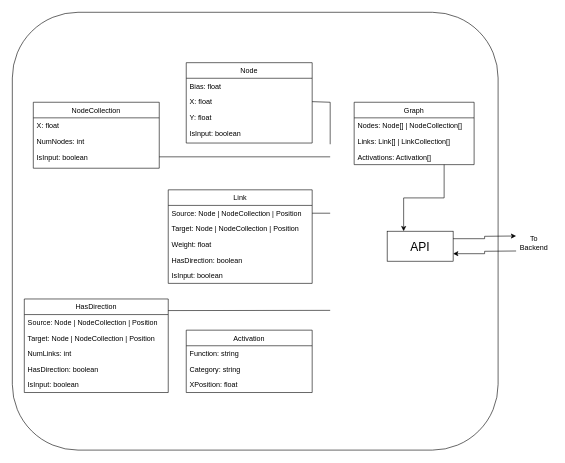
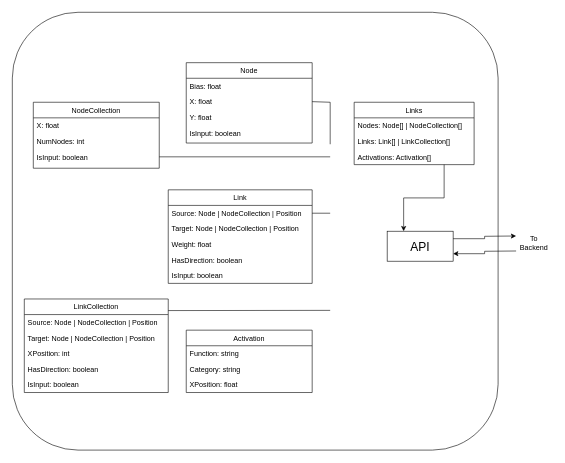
  <mxCell id="0" />
  <mxCell id="1" parent="0" />
  <mxCell id="2" value="" style="rounded=1;whiteSpace=wrap;html=1;" parent="1" vertex="1"><mxGeometry y="20" width="810" height="730" as="geometry" x="20" /></mxCell>
  <mxCell id="3" style="edgeStyle=orthogonalEdgeStyle;rounded=0;orthogonalLoop=1;jettySize=auto;html=1;exitX=0.75;exitY=1;exitDx=0;exitDy=0;entryX=0.25;entryY=0;entryDx=0;entryDy=0;" parent="1" source="4" target="8" edge="1"><mxGeometry relative="1" as="geometry" /></mxCell>
- <mxCell id="4" value="Graph" style="swimlane;fontStyle=0;align=center;verticalAlign=top;childLayout=stackLayout;horizontal=1;startSize=26;horizontalStack=0;resizeParent=1;resizeLast=0;collapsible=1;marginBottom=0;rounded=0;shadow=0;strokeWidth=1;" parent="1" vertex="1"><mxGeometry x="590" y="170" width="200" height="104" as="geometry"><mxRectangle x="130" y="380" width="160" height="26" as="alternateBounds" /></mxGeometry></mxCell>
+ <mxCell id="4" value="Links" style="swimlane;fontStyle=0;align=center;verticalAlign=top;childLayout=stackLayout;horizontal=1;startSize=26;horizontalStack=0;resizeParent=1;resizeLast=0;collapsible=1;marginBottom=0;rounded=0;shadow=0;strokeWidth=1;" parent="1" vertex="1"><mxGeometry x="590" y="170" width="200" height="104" as="geometry"><mxRectangle x="130" y="380" width="160" height="26" as="alternateBounds" /></mxGeometry></mxCell>
  <mxCell id="5" value="Nodes: Node[] | NodeCollection[]" style="text;align=left;verticalAlign=top;spacingLeft=4;spacingRight=4;overflow=hidden;rotatable=0;points=[[0,0.5],[1,0.5]];portConstraint=eastwest;" parent="4" vertex="1"><mxGeometry y="26" width="200" height="26" as="geometry" /></mxCell>
  <mxCell id="6" value="Links: Link[] | LinkCollection[]" style="text;align=left;verticalAlign=top;spacingLeft=4;spacingRight=4;overflow=hidden;rotatable=0;points=[[0,0.5],[1,0.5]];portConstraint=eastwest;rounded=0;shadow=0;html=0;" parent="4" vertex="1"><mxGeometry y="52" width="200" height="26" as="geometry" /></mxCell>
  <mxCell id="7" value="Activations: Activation[]" style="text;align=left;verticalAlign=top;spacingLeft=4;spacingRight=4;overflow=hidden;rotatable=0;points=[[0,0.5],[1,0.5]];portConstraint=eastwest;rounded=0;shadow=0;html=0;" parent="4" vertex="1"><mxGeometry y="78" width="200" height="26" as="geometry" /></mxCell>
  <mxCell id="8" value="&lt;font style=&quot;font-size: 20px;&quot;&gt;API&lt;/font&gt;" style="rounded=0;whiteSpace=wrap;html=1;" parent="1" vertex="1"><mxGeometry x="645" y="385" width="110" height="50" as="geometry" /></mxCell>
  <mxCell id="9" value="Activation" style="swimlane;fontStyle=0;align=center;verticalAlign=top;childLayout=stackLayout;horizontal=1;startSize=26;horizontalStack=0;resizeParent=1;resizeLast=0;collapsible=1;marginBottom=0;rounded=0;shadow=0;strokeWidth=1;" parent="1" vertex="1"><mxGeometry x="310" y="550" width="210" height="104" as="geometry"><mxRectangle x="130" y="380" width="160" height="26" as="alternateBounds" /></mxGeometry></mxCell>
  <mxCell id="10" value="Function: string" style="text;align=left;verticalAlign=top;spacingLeft=4;spacingRight=4;overflow=hidden;rotatable=0;points=[[0,0.5],[1,0.5]];portConstraint=eastwest;" parent="9" vertex="1"><mxGeometry y="26" width="210" height="26" as="geometry" /></mxCell>
  <mxCell id="11" value="Category: string" style="text;align=left;verticalAlign=top;spacingLeft=4;spacingRight=4;overflow=hidden;rotatable=0;points=[[0,0.5],[1,0.5]];portConstraint=eastwest;rounded=0;shadow=0;html=0;" parent="9" vertex="1"><mxGeometry y="52" width="210" height="26" as="geometry" /></mxCell>
  <mxCell id="12" value="XPosition: float" style="text;align=left;verticalAlign=top;spacingLeft=4;spacingRight=4;overflow=hidden;rotatable=0;points=[[0,0.5],[1,0.5]];portConstraint=eastwest;rounded=0;shadow=0;html=0;" parent="9" vertex="1"><mxGeometry y="78" width="210" height="26" as="geometry" /></mxCell>
  <mxCell id="13" value="Link" style="swimlane;fontStyle=0;align=center;verticalAlign=top;childLayout=stackLayout;horizontal=1;startSize=26;horizontalStack=0;resizeParent=1;resizeLast=0;collapsible=1;marginBottom=0;rounded=0;shadow=0;strokeWidth=1;" parent="1" vertex="1"><mxGeometry x="280" y="316" width="240" height="156" as="geometry"><mxRectangle x="130" y="380" width="160" height="26" as="alternateBounds" /></mxGeometry></mxCell>
  <mxCell id="14" value="Source: Node | NodeCollection | Position" style="text;align=left;verticalAlign=top;spacingLeft=4;spacingRight=4;overflow=hidden;rotatable=0;points=[[0,0.5],[1,0.5]];portConstraint=eastwest;" parent="13" vertex="1"><mxGeometry y="26" width="240" height="26" as="geometry" /></mxCell>
  <mxCell id="15" value="Target: Node | NodeCollection | Position" style="text;align=left;verticalAlign=top;spacingLeft=4;spacingRight=4;overflow=hidden;rotatable=0;points=[[0,0.5],[1,0.5]];portConstraint=eastwest;rounded=0;shadow=0;html=0;" parent="13" vertex="1"><mxGeometry y="52" width="240" height="26" as="geometry" /></mxCell>
  <mxCell id="16" value="Weight: float" style="text;align=left;verticalAlign=top;spacingLeft=4;spacingRight=4;overflow=hidden;rotatable=0;points=[[0,0.5],[1,0.5]];portConstraint=eastwest;rounded=0;shadow=0;html=0;" parent="13" vertex="1"><mxGeometry y="78" width="240" height="26" as="geometry" /></mxCell>
  <mxCell id="17" value="HasDirection: boolean" style="text;align=left;verticalAlign=top;spacingLeft=4;spacingRight=4;overflow=hidden;rotatable=0;points=[[0,0.5],[1,0.5]];portConstraint=eastwest;rounded=0;shadow=0;html=0;" parent="13" vertex="1"><mxGeometry y="104" width="240" height="26" as="geometry" /></mxCell>
  <mxCell id="18" value="IsInput: boolean" style="text;align=left;verticalAlign=top;spacingLeft=4;spacingRight=4;overflow=hidden;rotatable=0;points=[[0,0.5],[1,0.5]];portConstraint=eastwest;rounded=0;shadow=0;html=0;" parent="13" vertex="1"><mxGeometry y="130" width="240" height="26" as="geometry" /></mxCell>
  <mxCell id="19" value="Node" style="swimlane;fontStyle=0;align=center;verticalAlign=top;childLayout=stackLayout;horizontal=1;startSize=26;horizontalStack=0;resizeParent=1;resizeLast=0;collapsible=1;marginBottom=0;rounded=0;shadow=0;strokeWidth=1;" parent="1" vertex="1"><mxGeometry x="310" y="104" width="210" height="134" as="geometry"><mxRectangle x="130" y="380" width="160" height="26" as="alternateBounds" /></mxGeometry></mxCell>
  <mxCell id="20" value="Bias: float" style="text;align=left;verticalAlign=top;spacingLeft=4;spacingRight=4;overflow=hidden;rotatable=0;points=[[0,0.5],[1,0.5]];portConstraint=eastwest;" parent="19" vertex="1"><mxGeometry y="26" width="210" height="26" as="geometry" /></mxCell>
  <mxCell id="21" value="X: float" style="text;align=left;verticalAlign=top;spacingLeft=4;spacingRight=4;overflow=hidden;rotatable=0;points=[[0,0.5],[1,0.5]];portConstraint=eastwest;rounded=0;shadow=0;html=0;" parent="19" vertex="1"><mxGeometry y="52" width="210" height="26" as="geometry" /></mxCell>
  <mxCell id="22" value="Y: float" style="text;align=left;verticalAlign=top;spacingLeft=4;spacingRight=4;overflow=hidden;rotatable=0;points=[[0,0.5],[1,0.5]];portConstraint=eastwest;rounded=0;shadow=0;html=0;" parent="19" vertex="1"><mxGeometry y="78" width="210" height="26" as="geometry" /></mxCell>
  <mxCell id="23" value="IsInput: boolean" style="text;align=left;verticalAlign=top;spacingLeft=4;spacingRight=4;overflow=hidden;rotatable=0;points=[[0,0.5],[1,0.5]];portConstraint=eastwest;rounded=0;shadow=0;html=0;" parent="19" vertex="1"><mxGeometry y="104" width="210" height="26" as="geometry" /></mxCell>
  <mxCell id="24" value="" style="endArrow=none;html=1;rounded=0;exitX=1;exitY=0.5;exitDx=0;exitDy=0;" parent="1" source="14" edge="1"><mxGeometry width="50" height="50" relative="1" as="geometry"><mxPoint x="440" y="350" as="sourcePoint" /><mxPoint x="550" y="355" as="targetPoint" /></mxGeometry></mxCell>
  <mxCell id="25" value="" style="endArrow=none;html=1;rounded=0;exitX=1;exitY=0.5;exitDx=0;exitDy=0;" parent="1" source="21" edge="1"><mxGeometry width="50" height="50" relative="1" as="geometry"><mxPoint x="480" y="270" as="sourcePoint" /><mxPoint x="550" y="240" as="targetPoint" /><Array as="points"><mxPoint x="550" y="170" /></Array></mxGeometry></mxCell>
- <mxCell id="26" value="HasDirection" style="swimlane;fontStyle=0;align=center;verticalAlign=top;childLayout=stackLayout;horizontal=1;startSize=26;horizontalStack=0;resizeParent=1;resizeLast=0;collapsible=1;marginBottom=0;rounded=0;shadow=0;strokeWidth=1;" parent="1" vertex="1"><mxGeometry x="40" y="498" width="240" height="156" as="geometry"><mxRectangle x="130" y="380" width="160" height="26" as="alternateBounds" /></mxGeometry></mxCell>
+ <mxCell id="26" value="LinkCollection" style="swimlane;fontStyle=0;align=center;verticalAlign=top;childLayout=stackLayout;horizontal=1;startSize=26;horizontalStack=0;resizeParent=1;resizeLast=0;collapsible=1;marginBottom=0;rounded=0;shadow=0;strokeWidth=1;" parent="1" vertex="1"><mxGeometry x="40" y="498" width="240" height="156" as="geometry"><mxRectangle x="130" y="380" width="160" height="26" as="alternateBounds" /></mxGeometry></mxCell>
  <mxCell id="27" value="Source: Node | NodeCollection | Position" style="text;align=left;verticalAlign=top;spacingLeft=4;spacingRight=4;overflow=hidden;rotatable=0;points=[[0,0.5],[1,0.5]];portConstraint=eastwest;" parent="26" vertex="1"><mxGeometry y="26" width="240" height="26" as="geometry" /></mxCell>
  <mxCell id="28" value="Target: Node | NodeCollection | Position" style="text;align=left;verticalAlign=top;spacingLeft=4;spacingRight=4;overflow=hidden;rotatable=0;points=[[0,0.5],[1,0.5]];portConstraint=eastwest;rounded=0;shadow=0;html=0;" parent="26" vertex="1"><mxGeometry y="52" width="240" height="26" as="geometry" /></mxCell>
- <mxCell id="29" value="NumLinks: int" style="text;align=left;verticalAlign=top;spacingLeft=4;spacingRight=4;overflow=hidden;rotatable=0;points=[[0,0.5],[1,0.5]];portConstraint=eastwest;rounded=0;shadow=0;html=0;" parent="26" vertex="1"><mxGeometry y="78" width="240" height="26" as="geometry" /></mxCell>
+ <mxCell id="29" value="XPosition: int" style="text;align=left;verticalAlign=top;spacingLeft=4;spacingRight=4;overflow=hidden;rotatable=0;points=[[0,0.5],[1,0.5]];portConstraint=eastwest;rounded=0;shadow=0;html=0;" parent="26" vertex="1"><mxGeometry y="78" width="240" height="26" as="geometry" /></mxCell>
  <mxCell id="30" value="HasDirection: boolean" style="text;align=left;verticalAlign=top;spacingLeft=4;spacingRight=4;overflow=hidden;rotatable=0;points=[[0,0.5],[1,0.5]];portConstraint=eastwest;rounded=0;shadow=0;html=0;" parent="26" vertex="1"><mxGeometry y="104" width="240" height="26" as="geometry" /></mxCell>
  <mxCell id="31" value="IsInput: boolean" style="text;align=left;verticalAlign=top;spacingLeft=4;spacingRight=4;overflow=hidden;rotatable=0;points=[[0,0.5],[1,0.5]];portConstraint=eastwest;rounded=0;shadow=0;html=0;" parent="26" vertex="1"><mxGeometry y="130" width="240" height="26" as="geometry" /></mxCell>
  <mxCell id="32" value="" style="endArrow=none;html=1;rounded=0;exitX=1;exitY=0.124;exitDx=0;exitDy=0;exitPerimeter=0;" parent="1" source="26" edge="1"><mxGeometry width="50" height="50" relative="1" as="geometry"><mxPoint x="250" y="470" as="sourcePoint" /><mxPoint x="550" y="517" as="targetPoint" /></mxGeometry></mxCell>
  <mxCell id="33" value="NodeCollection" style="swimlane;fontStyle=0;align=center;verticalAlign=top;childLayout=stackLayout;horizontal=1;startSize=26;horizontalStack=0;resizeParent=1;resizeLast=0;collapsible=1;marginBottom=0;rounded=0;shadow=0;strokeWidth=1;" parent="1" vertex="1"><mxGeometry x="55" y="170" width="210" height="110" as="geometry"><mxRectangle x="130" y="380" width="160" height="26" as="alternateBounds" /></mxGeometry></mxCell>
  <mxCell id="34" value="X: float" style="text;align=left;verticalAlign=top;spacingLeft=4;spacingRight=4;overflow=hidden;rotatable=0;points=[[0,0.5],[1,0.5]];portConstraint=eastwest;rounded=0;shadow=0;html=0;" parent="33" vertex="1"><mxGeometry y="26" width="210" height="26" as="geometry" /></mxCell>
  <mxCell id="35" value="NumNodes: int" style="text;align=left;verticalAlign=top;spacingLeft=4;spacingRight=4;overflow=hidden;rotatable=0;points=[[0,0.5],[1,0.5]];portConstraint=eastwest;rounded=0;shadow=0;html=0;" parent="33" vertex="1"><mxGeometry y="52" width="210" height="26" as="geometry" /></mxCell>
  <mxCell id="36" value="IsInput: boolean" style="text;align=left;verticalAlign=top;spacingLeft=4;spacingRight=4;overflow=hidden;rotatable=0;points=[[0,0.5],[1,0.5]];portConstraint=eastwest;rounded=0;shadow=0;html=0;" parent="33" vertex="1"><mxGeometry y="78" width="210" height="26" as="geometry" /></mxCell>
  <mxCell id="37" value="" style="endArrow=none;html=1;rounded=0;exitX=1;exitY=0.5;exitDx=0;exitDy=0;" parent="1" source="36" edge="1"><mxGeometry width="50" height="50" relative="1" as="geometry"><mxPoint x="180" y="390" as="sourcePoint" /><mxPoint x="550" y="261" as="targetPoint" /></mxGeometry></mxCell>
  <mxCell id="38" style="edgeStyle=orthogonalEdgeStyle;rounded=0;orthogonalLoop=1;jettySize=auto;html=1;entryX=1;entryY=0.75;entryDx=0;entryDy=0;" parent="1" target="8" edge="1"><mxGeometry relative="1" as="geometry"><mxPoint x="860" y="418" as="sourcePoint" /></mxGeometry></mxCell>
  <mxCell id="39" style="edgeStyle=orthogonalEdgeStyle;rounded=0;orthogonalLoop=1;jettySize=auto;html=1;exitX=1;exitY=0.25;exitDx=0;exitDy=0;" parent="1" source="8" edge="1"><mxGeometry relative="1" as="geometry"><mxPoint x="860" y="393" as="targetPoint" /></mxGeometry></mxCell>
  <mxCell id="40" value="To Backend" style="text;html=1;align=center;verticalAlign=middle;whiteSpace=wrap;rounded=0;" vertex="1" parent="1"><mxGeometry x="860" y="390" width="60" height="30" as="geometry" /></mxCell>
